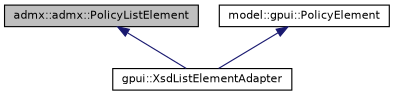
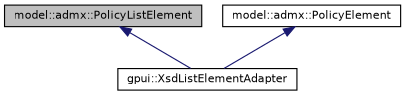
  digraph {
    node [color=black fillcolor=white fontname=Helvetica fontsize=10 shape=record style=filled]
    edge [color=midnightblue dir=back fontname=Helvetica fontsize=10 labelfontname=Helvetica labelfontsize=10 style=solid]
-   n1 [fillcolor=grey75 fontcolor=black height=0.2 label="admx::admx::PolicyListElement" width=0.4]
+   n1 [fillcolor=grey75 fontcolor=black height=0.2 label="model::admx::PolicyListElement" width=0.4]
    n2 [height=0.2 label="gpui::XsdListElementAdapter" width=0.4]
-   n3 [height=0.2 label="model::gpui::PolicyElement" width=0.4]
+   n3 [height=0.2 label="model::admx::PolicyElement" width=0.4]
    n1 -> n2
    n3 -> n2
  }
